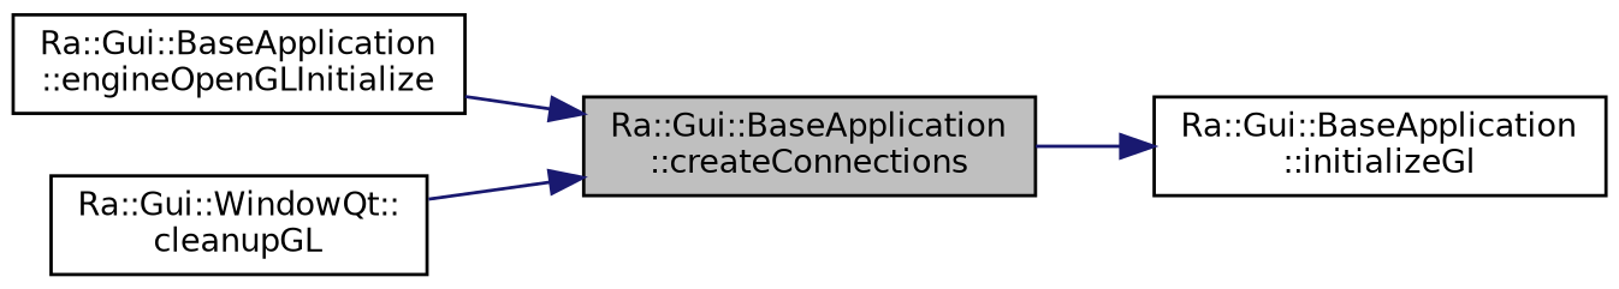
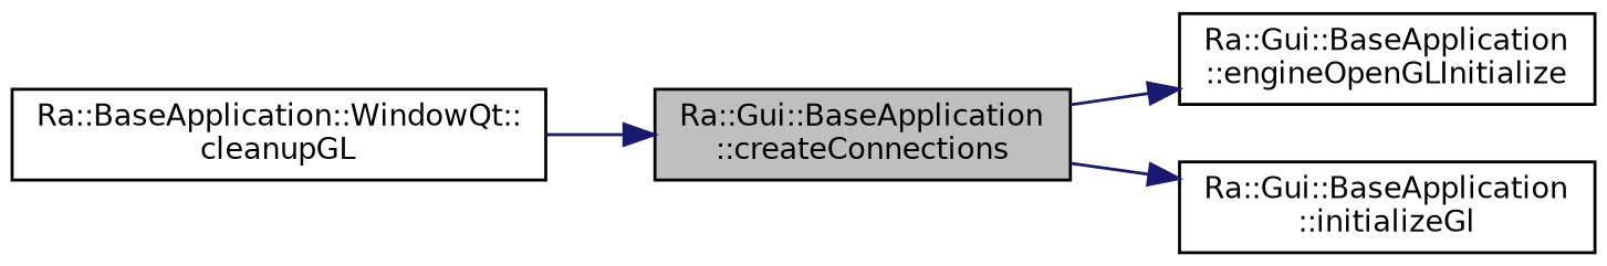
  digraph {
    rankdir=LR
    node [color=black fillcolor=white fontname=Helvetica fontsize=10 shape=record style=filled]
    edge [color=midnightblue fontname=Helvetica fontsize=10 labelfontname=Helvetica labelfontsize=10 style=solid]
    n1 [fillcolor=grey75 fontcolor=black height=0.2 label="Ra::Gui::BaseApplication\l::createConnections" width=0.4]
    n2 [height=0.2 label="Ra::Gui::BaseApplication\l::engineOpenGLInitialize" width=0.4]
    n3 [height=0.2 label="Ra::Gui::BaseApplication\l::initializeGl" width=0.4]
-   n4 [height=0.2 label="Ra::Gui::WindowQt::\lcleanupGL" width=0.4]
-   n2 -> n1
+   n4 [height=0.2 label="Ra::BaseApplication::WindowQt::\lcleanupGL" width=0.4]
+   n1 -> n2
    n1 -> n3
    n4 -> n1
  }
